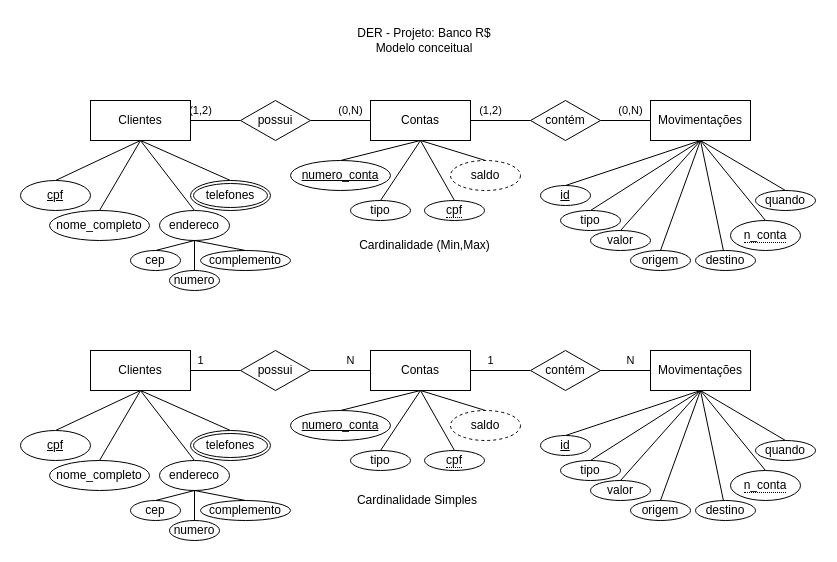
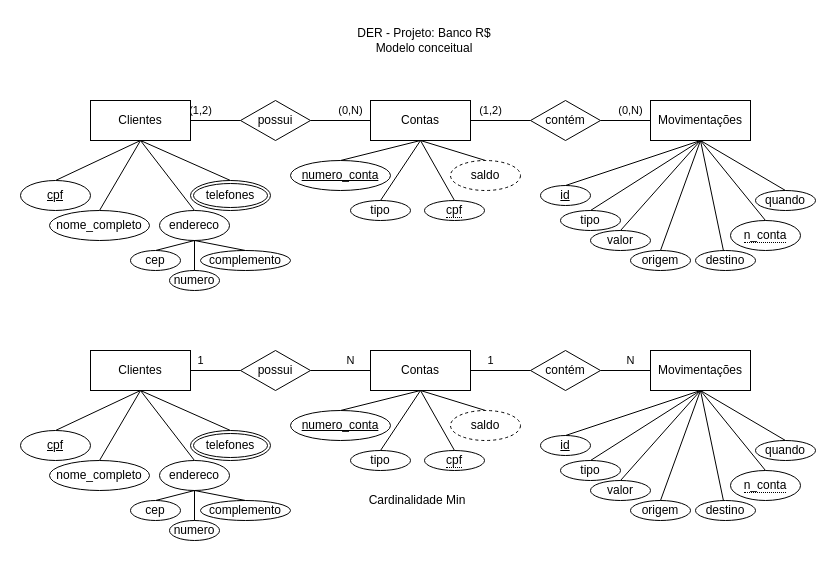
  <mxCell id="0" />
  <mxCell id="1" parent="0" />
  <mxCell id="2" value="DER - Projeto: Banco R$&lt;br&gt;Modelo conceitual" style="text;html=1;strokeColor=none;fillColor=none;align=center;verticalAlign=middle;whiteSpace=wrap;rounded=0;" vertex="1" parent="1"><mxGeometry x="329" y="20" width="190" height="40" as="geometry" /></mxCell>
  <mxCell id="3" value="(1,2)" style="rounded=0;orthogonalLoop=1;jettySize=auto;html=1;exitX=1;exitY=0.5;exitDx=0;exitDy=0;entryX=0;entryY=0.5;entryDx=0;entryDy=0;endArrow=none;endFill=0;" edge="1" parent="1" source="4" target="9"><mxGeometry x="-0.6" y="10" relative="1" as="geometry"><mxPoint as="offset" /></mxGeometry></mxCell>
  <mxCell id="4" value="Clientes" style="whiteSpace=wrap;html=1;align=center;" vertex="1" parent="1"><mxGeometry x="90" y="100" width="100" height="40" as="geometry" /></mxCell>
  <mxCell id="5" value="(1,2)" style="rounded=0;orthogonalLoop=1;jettySize=auto;html=1;exitX=1;exitY=0.5;exitDx=0;exitDy=0;entryX=0;entryY=0.5;entryDx=0;entryDy=0;endArrow=none;endFill=0;" edge="1" parent="1" source="6" target="11"><mxGeometry x="-0.333" y="10" relative="1" as="geometry"><mxPoint as="offset" /></mxGeometry></mxCell>
  <mxCell id="6" value="Contas" style="whiteSpace=wrap;html=1;align=center;" vertex="1" parent="1"><mxGeometry x="370" y="100" width="100" height="40" as="geometry" /></mxCell>
  <mxCell id="7" value="Movimentações" style="whiteSpace=wrap;html=1;align=center;" vertex="1" parent="1"><mxGeometry x="650" y="100" width="100" height="40" as="geometry" /></mxCell>
  <mxCell id="8" value="(0,N)" style="rounded=0;orthogonalLoop=1;jettySize=auto;html=1;exitX=1;exitY=0.5;exitDx=0;exitDy=0;entryX=0;entryY=0.5;entryDx=0;entryDy=0;endArrow=none;endFill=0;" edge="1" parent="1" source="9" target="6"><mxGeometry x="0.333" y="10" relative="1" as="geometry"><mxPoint as="offset" /></mxGeometry></mxCell>
  <mxCell id="9" value="possui" style="shape=rhombus;perimeter=rhombusPerimeter;whiteSpace=wrap;html=1;align=center;" vertex="1" parent="1"><mxGeometry x="240" y="100" width="70" height="40" as="geometry" /></mxCell>
  <mxCell id="10" value="(0,N)" style="edgeStyle=orthogonalEdgeStyle;rounded=0;orthogonalLoop=1;jettySize=auto;html=1;exitX=1;exitY=0.5;exitDx=0;exitDy=0;entryX=0;entryY=0.5;entryDx=0;entryDy=0;endArrow=none;endFill=0;" edge="1" parent="1" source="11" target="7"><mxGeometry x="0.2" y="10" relative="1" as="geometry"><mxPoint as="offset" /></mxGeometry></mxCell>
  <mxCell id="11" value="contém" style="shape=rhombus;perimeter=rhombusPerimeter;whiteSpace=wrap;html=1;align=center;" vertex="1" parent="1"><mxGeometry x="530" y="100" width="70" height="40" as="geometry" /></mxCell>
  <mxCell id="12" style="rounded=0;orthogonalLoop=1;jettySize=auto;html=1;exitX=0.5;exitY=0;exitDx=0;exitDy=0;entryX=0.5;entryY=1;entryDx=0;entryDy=0;endArrow=none;endFill=0;" edge="1" parent="1" source="13" target="4"><mxGeometry relative="1" as="geometry" /></mxCell>
  <mxCell id="13" value="nome_completo" style="ellipse;whiteSpace=wrap;html=1;align=center;" vertex="1" parent="1"><mxGeometry x="49" y="210" width="100" height="30" as="geometry" /></mxCell>
  <mxCell id="14" style="rounded=0;orthogonalLoop=1;jettySize=auto;html=1;exitX=0.5;exitY=0;exitDx=0;exitDy=0;entryX=0.5;entryY=1;entryDx=0;entryDy=0;endArrow=none;endFill=0;" edge="1" parent="1" source="15" target="4"><mxGeometry relative="1" as="geometry" /></mxCell>
  <mxCell id="15" value="cpf" style="ellipse;whiteSpace=wrap;html=1;align=center;fontStyle=4;" vertex="1" parent="1"><mxGeometry x="20" y="180" width="70" height="30" as="geometry" /></mxCell>
  <mxCell id="16" style="rounded=0;orthogonalLoop=1;jettySize=auto;html=1;exitX=0.5;exitY=0;exitDx=0;exitDy=0;entryX=0.5;entryY=1;entryDx=0;entryDy=0;endArrow=none;endFill=0;" edge="1" parent="1" source="25" target="4"><mxGeometry relative="1" as="geometry"><mxPoint x="235.5" y="170" as="sourcePoint" /></mxGeometry></mxCell>
  <mxCell id="17" style="rounded=0;orthogonalLoop=1;jettySize=auto;html=1;exitX=0.5;exitY=0;exitDx=0;exitDy=0;entryX=0.5;entryY=1;entryDx=0;entryDy=0;endArrow=none;endFill=0;" edge="1" parent="1" source="18" target="4"><mxGeometry relative="1" as="geometry"><mxPoint x="140" y="230" as="sourcePoint" /></mxGeometry></mxCell>
  <mxCell id="18" value="endereco" style="ellipse;whiteSpace=wrap;html=1;align=center;" vertex="1" parent="1"><mxGeometry x="159" y="210" width="70" height="30" as="geometry" /></mxCell>
  <mxCell id="19" style="rounded=0;orthogonalLoop=1;jettySize=auto;html=1;exitX=0.5;exitY=0;exitDx=0;exitDy=0;entryX=0.5;entryY=1;entryDx=0;entryDy=0;endArrow=none;endFill=0;" edge="1" parent="1" source="20" target="18"><mxGeometry relative="1" as="geometry" /></mxCell>
  <mxCell id="20" value="cep" style="ellipse;whiteSpace=wrap;html=1;align=center;" vertex="1" parent="1"><mxGeometry x="130" y="250" width="50" height="20" as="geometry" /></mxCell>
  <mxCell id="21" value="numero" style="ellipse;whiteSpace=wrap;html=1;align=center;" vertex="1" parent="1"><mxGeometry x="169" y="270" width="50" height="20" as="geometry" /></mxCell>
  <mxCell id="22" value="complemento" style="ellipse;whiteSpace=wrap;html=1;align=center;" vertex="1" parent="1"><mxGeometry x="200" y="250" width="90" height="20" as="geometry" /></mxCell>
  <mxCell id="23" style="rounded=0;orthogonalLoop=1;jettySize=auto;html=1;exitX=0.5;exitY=0;exitDx=0;exitDy=0;entryX=0.5;entryY=1;entryDx=0;entryDy=0;endArrow=none;endFill=0;" edge="1" parent="1" source="21" target="18"><mxGeometry relative="1" as="geometry"><mxPoint x="125" y="290" as="sourcePoint" /><mxPoint x="194" y="250" as="targetPoint" /></mxGeometry></mxCell>
  <mxCell id="24" style="rounded=0;orthogonalLoop=1;jettySize=auto;html=1;exitX=0.5;exitY=0;exitDx=0;exitDy=0;entryX=0.5;entryY=1;entryDx=0;entryDy=0;endArrow=none;endFill=0;" edge="1" parent="1" source="22" target="18"><mxGeometry relative="1" as="geometry"><mxPoint x="180" y="319" as="sourcePoint" /><mxPoint x="204" y="260" as="targetPoint" /></mxGeometry></mxCell>
  <mxCell id="25" value="telefones" style="ellipse;shape=doubleEllipse;margin=3;whiteSpace=wrap;html=1;align=center;" vertex="1" parent="1"><mxGeometry x="190" y="180" width="80" height="30" as="geometry" /></mxCell>
  <mxCell id="26" style="rounded=0;orthogonalLoop=1;jettySize=auto;html=1;exitX=0.5;exitY=0;exitDx=0;exitDy=0;entryX=0.5;entryY=1;entryDx=0;entryDy=0;endArrow=none;endFill=0;" edge="1" parent="1" source="27" target="6"><mxGeometry relative="1" as="geometry" /></mxCell>
  <mxCell id="27" value="numero_conta" style="ellipse;whiteSpace=wrap;html=1;align=center;fontStyle=4;" vertex="1" parent="1"><mxGeometry x="290" y="160" width="100" height="30" as="geometry" /></mxCell>
  <mxCell id="28" value="&lt;span style=&quot;border-bottom: 1px dotted&quot;&gt;cpf&lt;/span&gt;" style="ellipse;whiteSpace=wrap;html=1;align=center;" vertex="1" parent="1"><mxGeometry x="424" y="200" width="60" height="20" as="geometry" /></mxCell>
  <mxCell id="29" value="tipo" style="ellipse;whiteSpace=wrap;html=1;align=center;" vertex="1" parent="1"><mxGeometry x="350" y="200" width="60" height="20" as="geometry" /></mxCell>
  <mxCell id="30" value="saldo" style="ellipse;whiteSpace=wrap;html=1;align=center;dashed=1;" vertex="1" parent="1"><mxGeometry x="450" y="160" width="70" height="30" as="geometry" /></mxCell>
  <mxCell id="31" style="rounded=0;orthogonalLoop=1;jettySize=auto;html=1;exitX=0.5;exitY=0;exitDx=0;exitDy=0;entryX=0.5;entryY=1;entryDx=0;entryDy=0;endArrow=none;endFill=0;" edge="1" parent="1" source="29" target="6"><mxGeometry relative="1" as="geometry"><mxPoint x="370" y="180" as="sourcePoint" /><mxPoint x="430" y="150" as="targetPoint" /></mxGeometry></mxCell>
  <mxCell id="32" style="rounded=0;orthogonalLoop=1;jettySize=auto;html=1;exitX=0.5;exitY=0;exitDx=0;exitDy=0;entryX=0.5;entryY=1;entryDx=0;entryDy=0;endArrow=none;endFill=0;" edge="1" parent="1" source="28" target="6"><mxGeometry relative="1" as="geometry"><mxPoint x="405" y="240" as="sourcePoint" /><mxPoint x="440" y="160" as="targetPoint" /></mxGeometry></mxCell>
  <mxCell id="33" style="rounded=0;orthogonalLoop=1;jettySize=auto;html=1;exitX=0.5;exitY=0;exitDx=0;exitDy=0;entryX=0.5;entryY=1;entryDx=0;entryDy=0;endArrow=none;endFill=0;" edge="1" parent="1" source="30" target="6"><mxGeometry relative="1" as="geometry"><mxPoint x="499" y="180" as="sourcePoint" /><mxPoint x="450" y="170" as="targetPoint" /></mxGeometry></mxCell>
  <mxCell id="34" value="id" style="ellipse;whiteSpace=wrap;html=1;align=center;fontStyle=4;" vertex="1" parent="1"><mxGeometry x="540" y="185" width="50" height="20" as="geometry" /></mxCell>
  <mxCell id="35" value="tipo" style="ellipse;whiteSpace=wrap;html=1;align=center;" vertex="1" parent="1"><mxGeometry x="560" y="210" width="60" height="20" as="geometry" /></mxCell>
  <mxCell id="36" value="&lt;span style=&quot;border-bottom: 1px dotted&quot;&gt;n_conta&lt;/span&gt;" style="ellipse;whiteSpace=wrap;html=1;align=center;" vertex="1" parent="1"><mxGeometry x="730" y="220" width="70" height="30" as="geometry" /></mxCell>
  <mxCell id="37" value="valor" style="ellipse;whiteSpace=wrap;html=1;align=center;" vertex="1" parent="1"><mxGeometry x="590" y="230" width="60" height="20" as="geometry" /></mxCell>
  <mxCell id="38" value="origem" style="ellipse;whiteSpace=wrap;html=1;align=center;" vertex="1" parent="1"><mxGeometry x="630" y="250" width="60" height="20" as="geometry" /></mxCell>
  <mxCell id="39" value="destino" style="ellipse;whiteSpace=wrap;html=1;align=center;" vertex="1" parent="1"><mxGeometry x="695" y="250" width="60" height="20" as="geometry" /></mxCell>
  <mxCell id="40" value="quando" style="ellipse;whiteSpace=wrap;html=1;align=center;" vertex="1" parent="1"><mxGeometry x="755" y="190" width="60" height="20" as="geometry" /></mxCell>
  <mxCell id="41" style="rounded=0;orthogonalLoop=1;jettySize=auto;html=1;exitX=0.5;exitY=0;exitDx=0;exitDy=0;entryX=0.5;entryY=1;entryDx=0;entryDy=0;endArrow=none;endFill=0;" edge="1" parent="1" source="34" target="7"><mxGeometry relative="1" as="geometry"><mxPoint x="464" y="210" as="sourcePoint" /><mxPoint x="430" y="150" as="targetPoint" /></mxGeometry></mxCell>
  <mxCell id="42" style="rounded=0;orthogonalLoop=1;jettySize=auto;html=1;exitX=0.5;exitY=0;exitDx=0;exitDy=0;entryX=0.5;entryY=1;entryDx=0;entryDy=0;endArrow=none;endFill=0;" edge="1" parent="1" source="35" target="7"><mxGeometry relative="1" as="geometry"><mxPoint x="474" y="220" as="sourcePoint" /><mxPoint x="440" y="160" as="targetPoint" /></mxGeometry></mxCell>
  <mxCell id="43" style="rounded=0;orthogonalLoop=1;jettySize=auto;html=1;exitX=0.5;exitY=0;exitDx=0;exitDy=0;entryX=0.5;entryY=1;entryDx=0;entryDy=0;endArrow=none;endFill=0;" edge="1" parent="1" source="37" target="7"><mxGeometry relative="1" as="geometry"><mxPoint x="600" y="220" as="sourcePoint" /><mxPoint x="710" y="150" as="targetPoint" /></mxGeometry></mxCell>
  <mxCell id="44" style="rounded=0;orthogonalLoop=1;jettySize=auto;html=1;exitX=0.5;exitY=0;exitDx=0;exitDy=0;entryX=0.5;entryY=1;entryDx=0;entryDy=0;endArrow=none;endFill=0;" edge="1" parent="1" source="38" target="7"><mxGeometry relative="1" as="geometry"><mxPoint x="630" y="240" as="sourcePoint" /><mxPoint x="720" y="160" as="targetPoint" /></mxGeometry></mxCell>
  <mxCell id="45" style="rounded=0;orthogonalLoop=1;jettySize=auto;html=1;entryX=0.5;entryY=1;entryDx=0;entryDy=0;endArrow=none;endFill=0;" edge="1" parent="1" source="39" target="7"><mxGeometry relative="1" as="geometry"><mxPoint x="670" y="260" as="sourcePoint" /><mxPoint x="730" y="170" as="targetPoint" /></mxGeometry></mxCell>
  <mxCell id="46" style="rounded=0;orthogonalLoop=1;jettySize=auto;html=1;endArrow=none;endFill=0;exitX=0.5;exitY=0;exitDx=0;exitDy=0;entryX=0.5;entryY=1;entryDx=0;entryDy=0;" edge="1" parent="1" source="36" target="7"><mxGeometry relative="1" as="geometry"><mxPoint x="733" y="260" as="sourcePoint" /><mxPoint x="710" y="150" as="targetPoint" /></mxGeometry></mxCell>
  <mxCell id="47" style="rounded=0;orthogonalLoop=1;jettySize=auto;html=1;endArrow=none;endFill=0;exitX=0.5;exitY=0;exitDx=0;exitDy=0;entryX=0.5;entryY=1;entryDx=0;entryDy=0;" edge="1" parent="1" source="40" target="7"><mxGeometry relative="1" as="geometry"><mxPoint x="775" y="220" as="sourcePoint" /><mxPoint x="710" y="150" as="targetPoint" /></mxGeometry></mxCell>
  <mxCell id="48" value="1" style="rounded=0;orthogonalLoop=1;jettySize=auto;html=1;exitX=1;exitY=0.5;exitDx=0;exitDy=0;entryX=0;entryY=0.5;entryDx=0;entryDy=0;endArrow=none;endFill=0;" edge="1" source="49" target="54" parent="1"><mxGeometry x="-0.6" y="10" relative="1" as="geometry"><mxPoint as="offset" /></mxGeometry></mxCell>
  <mxCell id="49" value="Clientes" style="whiteSpace=wrap;html=1;align=center;" vertex="1" parent="1"><mxGeometry x="90" y="350" width="100" height="40" as="geometry" /></mxCell>
  <mxCell id="50" value="1" style="rounded=0;orthogonalLoop=1;jettySize=auto;html=1;exitX=1;exitY=0.5;exitDx=0;exitDy=0;entryX=0;entryY=0.5;entryDx=0;entryDy=0;endArrow=none;endFill=0;" edge="1" source="51" target="56" parent="1"><mxGeometry x="-0.333" y="10" relative="1" as="geometry"><mxPoint as="offset" /></mxGeometry></mxCell>
  <mxCell id="51" value="Contas" style="whiteSpace=wrap;html=1;align=center;" vertex="1" parent="1"><mxGeometry x="370" y="350" width="100" height="40" as="geometry" /></mxCell>
  <mxCell id="52" value="Movimentações" style="whiteSpace=wrap;html=1;align=center;" vertex="1" parent="1"><mxGeometry x="650" y="350" width="100" height="40" as="geometry" /></mxCell>
  <mxCell id="53" value="N" style="rounded=0;orthogonalLoop=1;jettySize=auto;html=1;exitX=1;exitY=0.5;exitDx=0;exitDy=0;entryX=0;entryY=0.5;entryDx=0;entryDy=0;endArrow=none;endFill=0;" edge="1" source="54" target="51" parent="1"><mxGeometry x="0.333" y="10" relative="1" as="geometry"><mxPoint as="offset" /></mxGeometry></mxCell>
  <mxCell id="54" value="possui" style="shape=rhombus;perimeter=rhombusPerimeter;whiteSpace=wrap;html=1;align=center;" vertex="1" parent="1"><mxGeometry x="240" y="350" width="70" height="40" as="geometry" /></mxCell>
  <mxCell id="55" value="N" style="edgeStyle=orthogonalEdgeStyle;rounded=0;orthogonalLoop=1;jettySize=auto;html=1;exitX=1;exitY=0.5;exitDx=0;exitDy=0;entryX=0;entryY=0.5;entryDx=0;entryDy=0;endArrow=none;endFill=0;" edge="1" source="56" target="52" parent="1"><mxGeometry x="0.2" y="10" relative="1" as="geometry"><mxPoint as="offset" /></mxGeometry></mxCell>
  <mxCell id="56" value="contém" style="shape=rhombus;perimeter=rhombusPerimeter;whiteSpace=wrap;html=1;align=center;" vertex="1" parent="1"><mxGeometry x="530" y="350" width="70" height="40" as="geometry" /></mxCell>
  <mxCell id="57" style="rounded=0;orthogonalLoop=1;jettySize=auto;html=1;exitX=0.5;exitY=0;exitDx=0;exitDy=0;entryX=0.5;entryY=1;entryDx=0;entryDy=0;endArrow=none;endFill=0;" edge="1" source="58" target="49" parent="1"><mxGeometry relative="1" as="geometry" /></mxCell>
  <mxCell id="58" value="nome_completo" style="ellipse;whiteSpace=wrap;html=1;align=center;" vertex="1" parent="1"><mxGeometry x="49" y="460" width="100" height="30" as="geometry" /></mxCell>
  <mxCell id="59" style="rounded=0;orthogonalLoop=1;jettySize=auto;html=1;exitX=0.5;exitY=0;exitDx=0;exitDy=0;entryX=0.5;entryY=1;entryDx=0;entryDy=0;endArrow=none;endFill=0;" edge="1" source="60" target="49" parent="1"><mxGeometry relative="1" as="geometry" /></mxCell>
  <mxCell id="60" value="cpf" style="ellipse;whiteSpace=wrap;html=1;align=center;fontStyle=4;" vertex="1" parent="1"><mxGeometry x="20" y="430" width="70" height="30" as="geometry" /></mxCell>
  <mxCell id="61" style="rounded=0;orthogonalLoop=1;jettySize=auto;html=1;exitX=0.5;exitY=0;exitDx=0;exitDy=0;entryX=0.5;entryY=1;entryDx=0;entryDy=0;endArrow=none;endFill=0;" edge="1" source="70" target="49" parent="1"><mxGeometry relative="1" as="geometry"><mxPoint x="235.5" y="420" as="sourcePoint" /></mxGeometry></mxCell>
  <mxCell id="62" style="rounded=0;orthogonalLoop=1;jettySize=auto;html=1;exitX=0.5;exitY=0;exitDx=0;exitDy=0;entryX=0.5;entryY=1;entryDx=0;entryDy=0;endArrow=none;endFill=0;" edge="1" source="63" target="49" parent="1"><mxGeometry relative="1" as="geometry"><mxPoint x="140" y="480" as="sourcePoint" /></mxGeometry></mxCell>
  <mxCell id="63" value="endereco" style="ellipse;whiteSpace=wrap;html=1;align=center;" vertex="1" parent="1"><mxGeometry x="159" y="460" width="70" height="30" as="geometry" /></mxCell>
  <mxCell id="64" style="rounded=0;orthogonalLoop=1;jettySize=auto;html=1;exitX=0.5;exitY=0;exitDx=0;exitDy=0;entryX=0.5;entryY=1;entryDx=0;entryDy=0;endArrow=none;endFill=0;" edge="1" source="65" target="63" parent="1"><mxGeometry relative="1" as="geometry" /></mxCell>
  <mxCell id="65" value="cep" style="ellipse;whiteSpace=wrap;html=1;align=center;" vertex="1" parent="1"><mxGeometry x="130" y="500" width="50" height="20" as="geometry" /></mxCell>
  <mxCell id="66" value="numero" style="ellipse;whiteSpace=wrap;html=1;align=center;" vertex="1" parent="1"><mxGeometry x="169" y="520" width="50" height="20" as="geometry" /></mxCell>
  <mxCell id="67" value="complemento" style="ellipse;whiteSpace=wrap;html=1;align=center;" vertex="1" parent="1"><mxGeometry x="200" y="500" width="90" height="20" as="geometry" /></mxCell>
  <mxCell id="68" style="rounded=0;orthogonalLoop=1;jettySize=auto;html=1;exitX=0.5;exitY=0;exitDx=0;exitDy=0;entryX=0.5;entryY=1;entryDx=0;entryDy=0;endArrow=none;endFill=0;" edge="1" source="66" target="63" parent="1"><mxGeometry relative="1" as="geometry"><mxPoint x="125" y="540" as="sourcePoint" /><mxPoint x="194" y="500" as="targetPoint" /></mxGeometry></mxCell>
  <mxCell id="69" style="rounded=0;orthogonalLoop=1;jettySize=auto;html=1;exitX=0.5;exitY=0;exitDx=0;exitDy=0;entryX=0.5;entryY=1;entryDx=0;entryDy=0;endArrow=none;endFill=0;" edge="1" source="67" target="63" parent="1"><mxGeometry relative="1" as="geometry"><mxPoint x="180" y="569" as="sourcePoint" /><mxPoint x="204" y="510" as="targetPoint" /></mxGeometry></mxCell>
  <mxCell id="70" value="telefones" style="ellipse;shape=doubleEllipse;margin=3;whiteSpace=wrap;html=1;align=center;" vertex="1" parent="1"><mxGeometry x="190" y="430" width="80" height="30" as="geometry" /></mxCell>
  <mxCell id="71" style="rounded=0;orthogonalLoop=1;jettySize=auto;html=1;exitX=0.5;exitY=0;exitDx=0;exitDy=0;entryX=0.5;entryY=1;entryDx=0;entryDy=0;endArrow=none;endFill=0;" edge="1" source="72" target="51" parent="1"><mxGeometry relative="1" as="geometry" /></mxCell>
  <mxCell id="72" value="numero_conta" style="ellipse;whiteSpace=wrap;html=1;align=center;fontStyle=4;" vertex="1" parent="1"><mxGeometry x="290" y="410" width="100" height="30" as="geometry" /></mxCell>
  <mxCell id="73" value="&lt;span style=&quot;border-bottom: 1px dotted&quot;&gt;cpf&lt;/span&gt;" style="ellipse;whiteSpace=wrap;html=1;align=center;" vertex="1" parent="1"><mxGeometry x="424" y="450" width="60" height="20" as="geometry" /></mxCell>
  <mxCell id="74" value="tipo" style="ellipse;whiteSpace=wrap;html=1;align=center;" vertex="1" parent="1"><mxGeometry x="350" y="450" width="60" height="20" as="geometry" /></mxCell>
  <mxCell id="75" value="saldo" style="ellipse;whiteSpace=wrap;html=1;align=center;dashed=1;" vertex="1" parent="1"><mxGeometry x="450" y="410" width="70" height="30" as="geometry" /></mxCell>
  <mxCell id="76" style="rounded=0;orthogonalLoop=1;jettySize=auto;html=1;exitX=0.5;exitY=0;exitDx=0;exitDy=0;entryX=0.5;entryY=1;entryDx=0;entryDy=0;endArrow=none;endFill=0;" edge="1" source="74" target="51" parent="1"><mxGeometry relative="1" as="geometry"><mxPoint x="370" y="430" as="sourcePoint" /><mxPoint x="430" y="400" as="targetPoint" /></mxGeometry></mxCell>
  <mxCell id="77" style="rounded=0;orthogonalLoop=1;jettySize=auto;html=1;exitX=0.5;exitY=0;exitDx=0;exitDy=0;entryX=0.5;entryY=1;entryDx=0;entryDy=0;endArrow=none;endFill=0;" edge="1" source="73" target="51" parent="1"><mxGeometry relative="1" as="geometry"><mxPoint x="405" y="490" as="sourcePoint" /><mxPoint x="440" y="410" as="targetPoint" /></mxGeometry></mxCell>
  <mxCell id="78" style="rounded=0;orthogonalLoop=1;jettySize=auto;html=1;exitX=0.5;exitY=0;exitDx=0;exitDy=0;entryX=0.5;entryY=1;entryDx=0;entryDy=0;endArrow=none;endFill=0;" edge="1" source="75" target="51" parent="1"><mxGeometry relative="1" as="geometry"><mxPoint x="499" y="430" as="sourcePoint" /><mxPoint x="450" y="420" as="targetPoint" /></mxGeometry></mxCell>
  <mxCell id="79" value="id" style="ellipse;whiteSpace=wrap;html=1;align=center;fontStyle=4;" vertex="1" parent="1"><mxGeometry x="540" y="435" width="50" height="20" as="geometry" /></mxCell>
  <mxCell id="80" value="tipo" style="ellipse;whiteSpace=wrap;html=1;align=center;" vertex="1" parent="1"><mxGeometry x="560" y="460" width="60" height="20" as="geometry" /></mxCell>
  <mxCell id="81" value="&lt;span style=&quot;border-bottom: 1px dotted&quot;&gt;n_conta&lt;/span&gt;" style="ellipse;whiteSpace=wrap;html=1;align=center;" vertex="1" parent="1"><mxGeometry x="730" y="470" width="70" height="30" as="geometry" /></mxCell>
  <mxCell id="82" value="valor" style="ellipse;whiteSpace=wrap;html=1;align=center;" vertex="1" parent="1"><mxGeometry x="590" y="480" width="60" height="20" as="geometry" /></mxCell>
  <mxCell id="83" value="origem" style="ellipse;whiteSpace=wrap;html=1;align=center;" vertex="1" parent="1"><mxGeometry x="630" y="500" width="60" height="20" as="geometry" /></mxCell>
  <mxCell id="84" value="destino" style="ellipse;whiteSpace=wrap;html=1;align=center;" vertex="1" parent="1"><mxGeometry x="695" y="500" width="60" height="20" as="geometry" /></mxCell>
  <mxCell id="85" value="quando" style="ellipse;whiteSpace=wrap;html=1;align=center;" vertex="1" parent="1"><mxGeometry x="755" y="440" width="60" height="20" as="geometry" /></mxCell>
  <mxCell id="86" style="rounded=0;orthogonalLoop=1;jettySize=auto;html=1;exitX=0.5;exitY=0;exitDx=0;exitDy=0;entryX=0.5;entryY=1;entryDx=0;entryDy=0;endArrow=none;endFill=0;" edge="1" source="79" target="52" parent="1"><mxGeometry relative="1" as="geometry"><mxPoint x="464" y="460" as="sourcePoint" /><mxPoint x="430" y="400" as="targetPoint" /></mxGeometry></mxCell>
  <mxCell id="87" style="rounded=0;orthogonalLoop=1;jettySize=auto;html=1;exitX=0.5;exitY=0;exitDx=0;exitDy=0;entryX=0.5;entryY=1;entryDx=0;entryDy=0;endArrow=none;endFill=0;" edge="1" source="80" target="52" parent="1"><mxGeometry relative="1" as="geometry"><mxPoint x="474" y="470" as="sourcePoint" /><mxPoint x="440" y="410" as="targetPoint" /></mxGeometry></mxCell>
  <mxCell id="88" style="rounded=0;orthogonalLoop=1;jettySize=auto;html=1;exitX=0.5;exitY=0;exitDx=0;exitDy=0;entryX=0.5;entryY=1;entryDx=0;entryDy=0;endArrow=none;endFill=0;" edge="1" source="82" target="52" parent="1"><mxGeometry relative="1" as="geometry"><mxPoint x="600" y="470" as="sourcePoint" /><mxPoint x="710" y="400" as="targetPoint" /></mxGeometry></mxCell>
  <mxCell id="89" style="rounded=0;orthogonalLoop=1;jettySize=auto;html=1;exitX=0.5;exitY=0;exitDx=0;exitDy=0;entryX=0.5;entryY=1;entryDx=0;entryDy=0;endArrow=none;endFill=0;" edge="1" source="83" target="52" parent="1"><mxGeometry relative="1" as="geometry"><mxPoint x="630" y="490" as="sourcePoint" /><mxPoint x="720" y="410" as="targetPoint" /></mxGeometry></mxCell>
  <mxCell id="90" style="rounded=0;orthogonalLoop=1;jettySize=auto;html=1;entryX=0.5;entryY=1;entryDx=0;entryDy=0;endArrow=none;endFill=0;" edge="1" source="84" target="52" parent="1"><mxGeometry relative="1" as="geometry"><mxPoint x="670" y="510" as="sourcePoint" /><mxPoint x="730" y="420" as="targetPoint" /></mxGeometry></mxCell>
  <mxCell id="91" style="rounded=0;orthogonalLoop=1;jettySize=auto;html=1;endArrow=none;endFill=0;exitX=0.5;exitY=0;exitDx=0;exitDy=0;entryX=0.5;entryY=1;entryDx=0;entryDy=0;" edge="1" source="81" target="52" parent="1"><mxGeometry relative="1" as="geometry"><mxPoint x="733" y="510" as="sourcePoint" /><mxPoint x="710" y="400" as="targetPoint" /></mxGeometry></mxCell>
  <mxCell id="92" style="rounded=0;orthogonalLoop=1;jettySize=auto;html=1;endArrow=none;endFill=0;exitX=0.5;exitY=0;exitDx=0;exitDy=0;entryX=0.5;entryY=1;entryDx=0;entryDy=0;" edge="1" source="85" target="52" parent="1"><mxGeometry relative="1" as="geometry"><mxPoint x="775" y="470" as="sourcePoint" /><mxPoint x="710" y="400" as="targetPoint" /></mxGeometry></mxCell>
- <mxCell id="93" value="Cardinalidade Simples" style="text;html=1;strokeColor=none;fillColor=none;align=center;verticalAlign=middle;whiteSpace=wrap;rounded=0;" vertex="1" parent="1"><mxGeometry x="321.5" y="480" width="190" height="40" as="geometry" /></mxCell>
- <mxCell id="94" value="Cardinalidade (Min,Max)" style="text;html=1;strokeColor=none;fillColor=none;align=center;verticalAlign=middle;whiteSpace=wrap;rounded=0;" vertex="1" parent="1"><mxGeometry x="336.5" y="230" width="175" height="30" as="geometry" /></mxCell>
+ <mxCell id="93" value="Cardinalidade Min" style="text;html=1;strokeColor=none;fillColor=none;align=center;verticalAlign=middle;whiteSpace=wrap;rounded=0;" vertex="1" parent="1"><mxGeometry x="321.5" y="480" width="190" height="40" as="geometry" /></mxCell>
